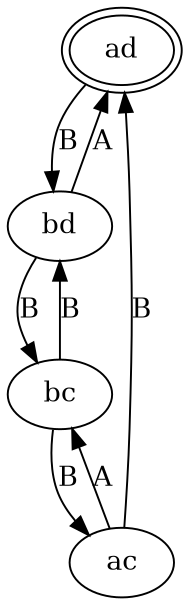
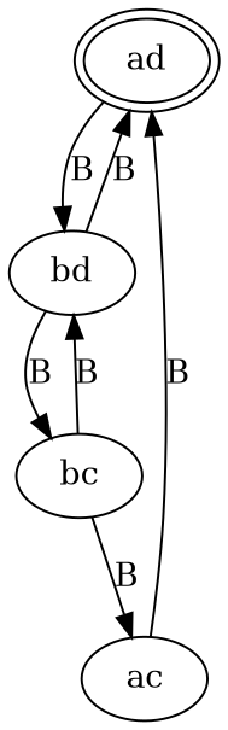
  digraph {
    ad [peripheries=2]
    bd
    ac
    bc
    ad -> bd [label=B]
-   bd -> ad [label=A]
+   bd -> ad [label=B]
    bd -> bc [label=B]
    ac -> ad [label=B]
-   ac -> bc [label=A]
    bc -> bd [label=B]
    bc -> ac [label=B]
  }
